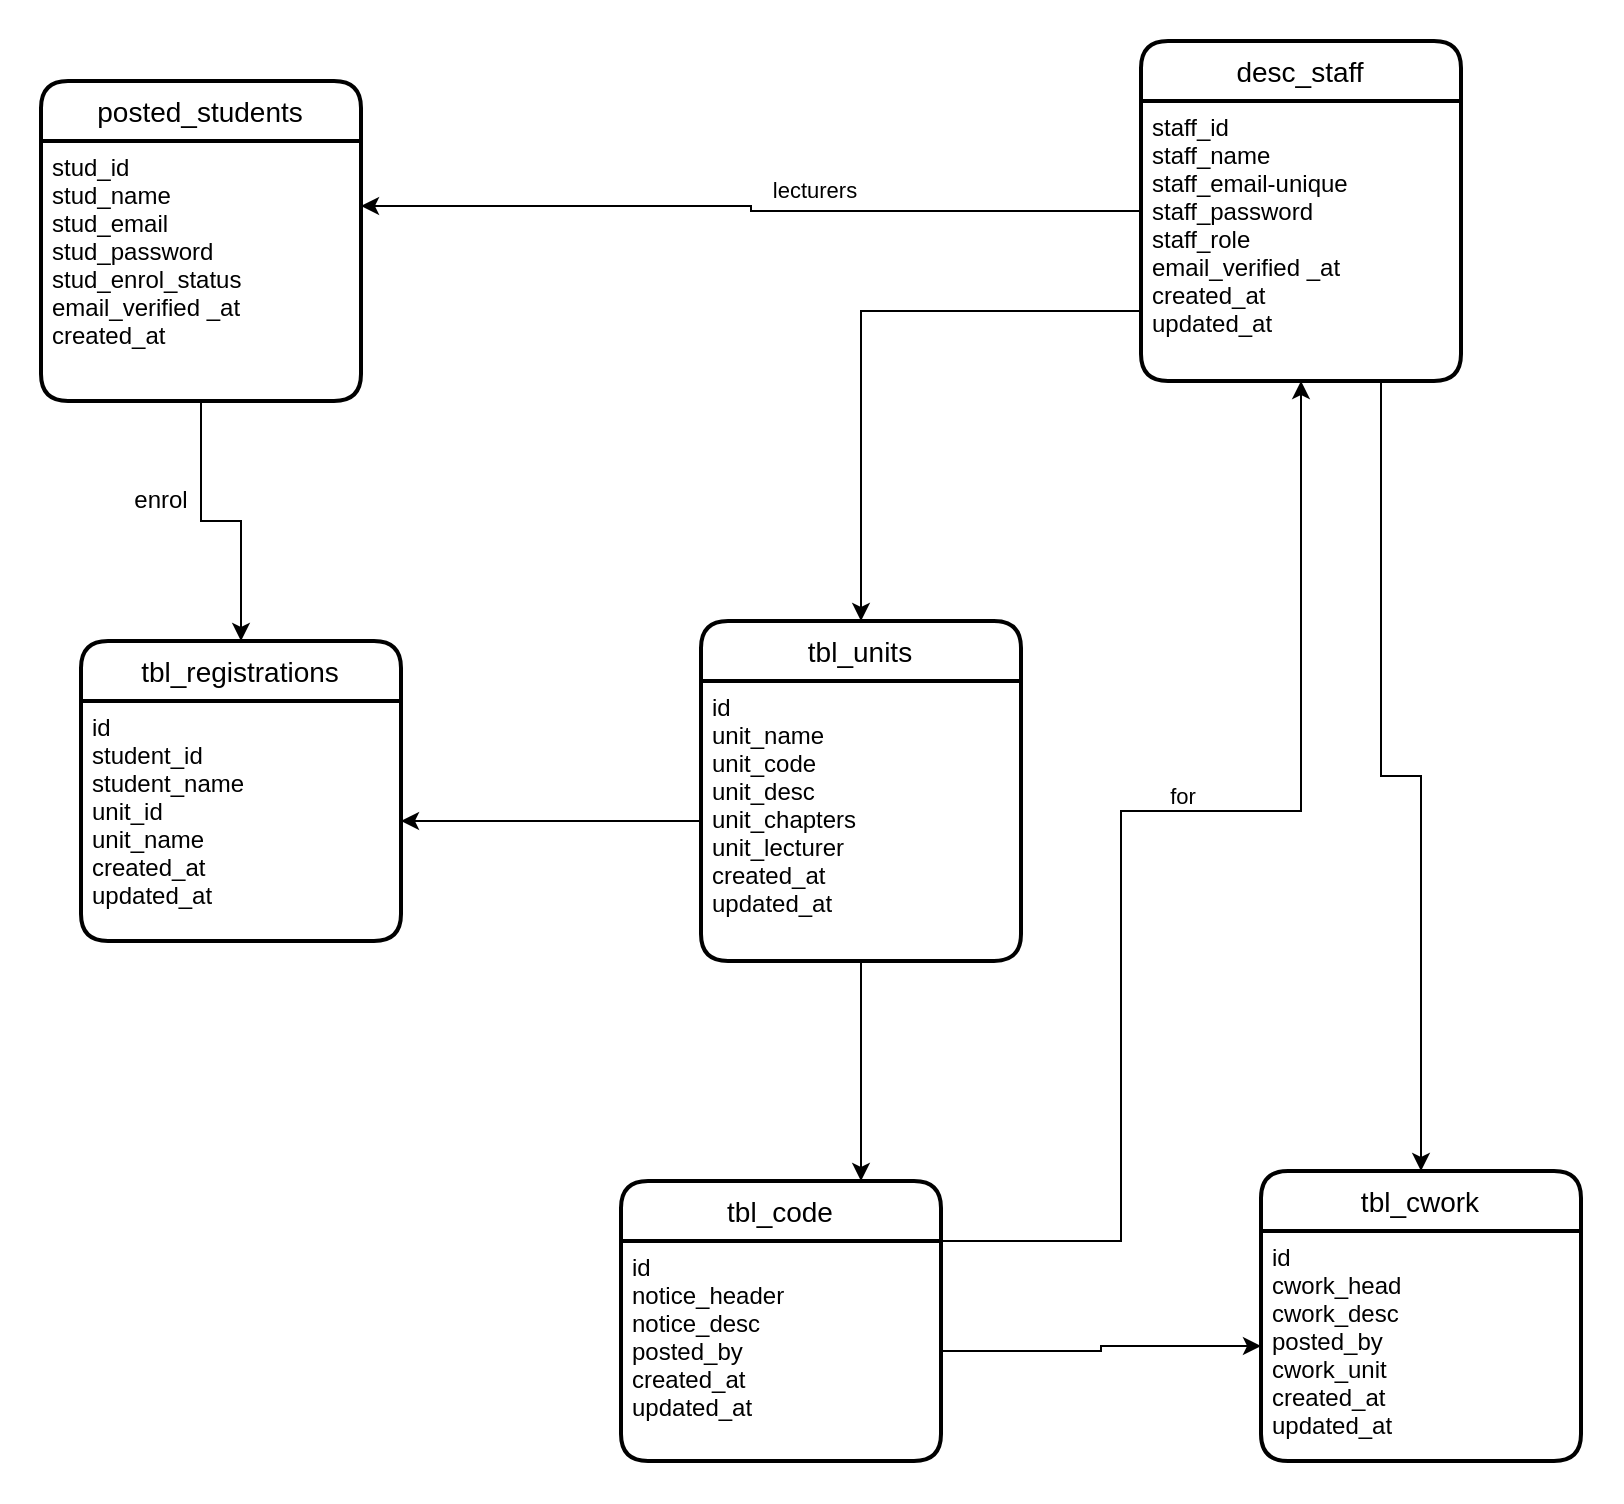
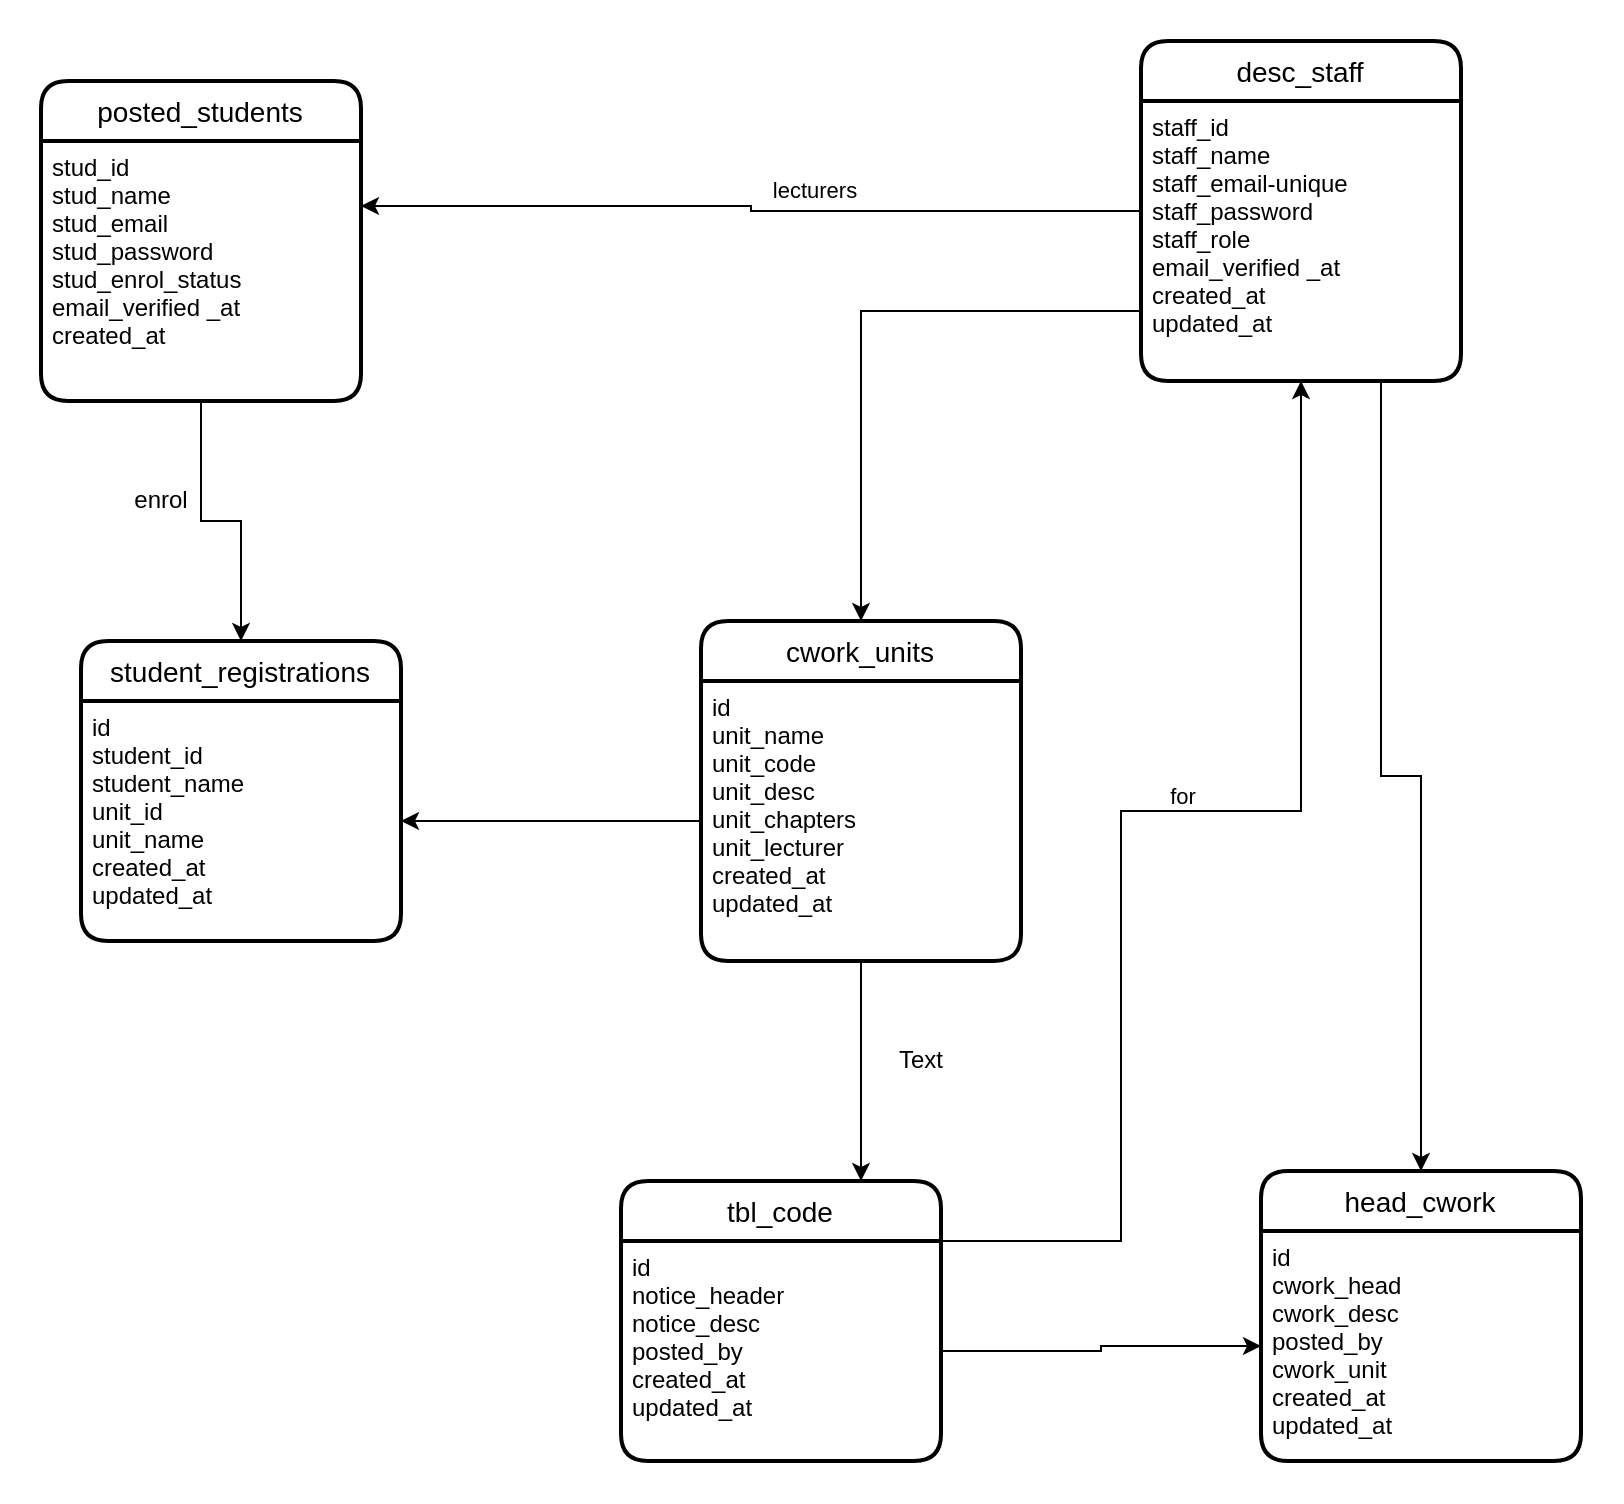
  <mxCell id="0" />
  <mxCell id="1" parent="0" />
  <mxCell id="2" style="edgeStyle=orthogonalEdgeStyle;rounded=0;orthogonalLoop=1;jettySize=auto;html=1;entryX=1;entryY=0.25;entryDx=0;entryDy=0;" edge="1" parent="1" source="4" target="9"><mxGeometry relative="1" as="geometry" /></mxCell>
  <mxCell id="3" value="lecturers" style="edgeLabel;html=1;align=center;verticalAlign=middle;resizable=0;points=[];" vertex="1" connectable="0" parent="2"><mxGeometry x="-0.162" y="-11" relative="1" as="geometry"><mxPoint as="offset" /></mxGeometry></mxCell>
  <mxCell id="4" value="desc_staff" style="swimlane;childLayout=stackLayout;horizontal=1;startSize=30;horizontalStack=0;rounded=1;fontSize=14;fontStyle=0;strokeWidth=2;resizeParent=0;resizeLast=1;shadow=0;dashed=0;align=center;" vertex="1" parent="1"><mxGeometry x="570" y="20" width="160" height="170" as="geometry" /></mxCell>
  <mxCell id="5" value="staff_id&#10;staff_name&#10;staff_email-unique&#10;staff_password&#10;staff_role&#10;email_verified _at&#10;created_at&#10;updated_at" style="align=left;strokeColor=none;fillColor=none;spacingLeft=4;fontSize=12;verticalAlign=top;resizable=0;rotatable=0;part=1;" vertex="1" parent="4"><mxGeometry y="30" width="160" height="140" as="geometry" /></mxCell>
- <mxCell id="6" value="tbl_units" style="swimlane;childLayout=stackLayout;horizontal=1;startSize=30;horizontalStack=0;rounded=1;fontSize=14;fontStyle=0;strokeWidth=2;resizeParent=0;resizeLast=1;shadow=0;dashed=0;align=center;" vertex="1" parent="1"><mxGeometry x="350" y="310" width="160" height="170" as="geometry" /></mxCell>
+ <mxCell id="6" value="cwork_units" style="swimlane;childLayout=stackLayout;horizontal=1;startSize=30;horizontalStack=0;rounded=1;fontSize=14;fontStyle=0;strokeWidth=2;resizeParent=0;resizeLast=1;shadow=0;dashed=0;align=center;" vertex="1" parent="1"><mxGeometry x="350" y="310" width="160" height="170" as="geometry" /></mxCell>
  <mxCell id="7" value="id&#10;unit_name&#10;unit_code&#10;unit_desc&#10;unit_chapters&#10;unit_lecturer&#10;created_at&#10;updated_at&#10;" style="align=left;strokeColor=none;fillColor=none;spacingLeft=4;fontSize=12;verticalAlign=top;resizable=0;rotatable=0;part=1;" vertex="1" parent="6"><mxGeometry y="30" width="160" height="140" as="geometry" /></mxCell>
  <mxCell id="8" value="posted_students" style="swimlane;childLayout=stackLayout;horizontal=1;startSize=30;horizontalStack=0;rounded=1;fontSize=14;fontStyle=0;strokeWidth=2;resizeParent=0;resizeLast=1;shadow=0;dashed=0;align=center;" vertex="1" parent="1"><mxGeometry x="20" y="40" width="160" height="160" as="geometry" /></mxCell>
  <mxCell id="9" value="stud_id&#10;stud_name&#10;stud_email&#10;stud_password&#10;stud_enrol_status&#10;email_verified _at&#10;created_at" style="align=left;strokeColor=none;fillColor=none;spacingLeft=4;fontSize=12;verticalAlign=top;resizable=0;rotatable=0;part=1;" vertex="1" parent="8"><mxGeometry y="30" width="160" height="130" as="geometry" /></mxCell>
- <mxCell id="10" value="tbl_registrations" style="swimlane;childLayout=stackLayout;horizontal=1;startSize=30;horizontalStack=0;rounded=1;fontSize=14;fontStyle=0;strokeWidth=2;resizeParent=0;resizeLast=1;shadow=0;dashed=0;align=center;" vertex="1" parent="1"><mxGeometry x="40" y="320" width="160" height="150" as="geometry" /></mxCell>
+ <mxCell id="10" value="student_registrations" style="swimlane;childLayout=stackLayout;horizontal=1;startSize=30;horizontalStack=0;rounded=1;fontSize=14;fontStyle=0;strokeWidth=2;resizeParent=0;resizeLast=1;shadow=0;dashed=0;align=center;" vertex="1" parent="1"><mxGeometry x="40" y="320" width="160" height="150" as="geometry" /></mxCell>
  <mxCell id="11" value="id&#10;student_id&#10;student_name&#10;unit_id&#10;unit_name&#10;created_at&#10;updated_at" style="align=left;strokeColor=none;fillColor=none;spacingLeft=4;fontSize=12;verticalAlign=top;resizable=0;rotatable=0;part=1;" vertex="1" parent="10"><mxGeometry y="30" width="160" height="120" as="geometry" /></mxCell>
  <mxCell id="12" value="tbl_code" style="swimlane;childLayout=stackLayout;horizontal=1;startSize=30;horizontalStack=0;rounded=1;fontSize=14;fontStyle=0;strokeWidth=2;resizeParent=0;resizeLast=1;shadow=0;dashed=0;align=center;" vertex="1" parent="1"><mxGeometry x="310" y="590" width="160" height="140" as="geometry" /></mxCell>
  <mxCell id="13" value="id&#10;notice_header&#10;notice_desc&#10;posted_by&#10;created_at&#10;updated_at" style="align=left;strokeColor=none;fillColor=none;spacingLeft=4;fontSize=12;verticalAlign=top;resizable=0;rotatable=0;part=1;" vertex="1" parent="12"><mxGeometry y="30" width="160" height="110" as="geometry" /></mxCell>
- <mxCell id="14" value="tbl_cwork" style="swimlane;childLayout=stackLayout;horizontal=1;startSize=30;horizontalStack=0;rounded=1;fontSize=14;fontStyle=0;strokeWidth=2;resizeParent=0;resizeLast=1;shadow=0;dashed=0;align=center;" vertex="1" parent="1"><mxGeometry x="630" y="585" width="160" height="145" as="geometry" /></mxCell>
+ <mxCell id="14" value="head_cwork" style="swimlane;childLayout=stackLayout;horizontal=1;startSize=30;horizontalStack=0;rounded=1;fontSize=14;fontStyle=0;strokeWidth=2;resizeParent=0;resizeLast=1;shadow=0;dashed=0;align=center;" vertex="1" parent="1"><mxGeometry x="630" y="585" width="160" height="145" as="geometry" /></mxCell>
  <mxCell id="15" value="id&#10;cwork_head&#10;cwork_desc&#10;posted_by&#10;cwork_unit&#10;created_at&#10;updated_at" style="align=left;strokeColor=none;fillColor=none;spacingLeft=4;fontSize=12;verticalAlign=top;resizable=0;rotatable=0;part=1;" vertex="1" parent="14"><mxGeometry y="30" width="160" height="115" as="geometry" /></mxCell>
  <mxCell id="16" style="edgeStyle=orthogonalEdgeStyle;rounded=0;orthogonalLoop=1;jettySize=auto;html=1;exitX=0.75;exitY=1;exitDx=0;exitDy=0;entryX=0.5;entryY=0;entryDx=0;entryDy=0;" edge="1" parent="1" source="5" target="14"><mxGeometry relative="1" as="geometry" /></mxCell>
  <mxCell id="17" style="edgeStyle=orthogonalEdgeStyle;rounded=0;orthogonalLoop=1;jettySize=auto;html=1;" edge="1" parent="1" source="13" target="15"><mxGeometry relative="1" as="geometry" /></mxCell>
  <mxCell id="18" style="edgeStyle=orthogonalEdgeStyle;rounded=0;orthogonalLoop=1;jettySize=auto;html=1;entryX=0.75;entryY=0;entryDx=0;entryDy=0;" edge="1" parent="1" source="7" target="12"><mxGeometry relative="1" as="geometry" /></mxCell>
  <mxCell id="19" style="edgeStyle=orthogonalEdgeStyle;rounded=0;orthogonalLoop=1;jettySize=auto;html=1;exitX=1;exitY=0;exitDx=0;exitDy=0;entryX=0.5;entryY=1;entryDx=0;entryDy=0;" edge="1" parent="1" source="13" target="5"><mxGeometry relative="1" as="geometry"><Array as="points"><mxPoint x="560" y="620" /><mxPoint x="560" y="405" /><mxPoint x="650" y="405" /></Array></mxGeometry></mxCell>
  <mxCell id="20" value="for" style="edgeLabel;html=1;align=center;verticalAlign=middle;resizable=0;points=[];" vertex="1" connectable="0" parent="19"><mxGeometry x="0.097" y="8" relative="1" as="geometry"><mxPoint as="offset" /></mxGeometry></mxCell>
  <mxCell id="21" style="edgeStyle=orthogonalEdgeStyle;rounded=0;orthogonalLoop=1;jettySize=auto;html=1;exitX=0;exitY=0.75;exitDx=0;exitDy=0;entryX=0.5;entryY=0;entryDx=0;entryDy=0;" edge="1" parent="1" source="5" target="6"><mxGeometry relative="1" as="geometry" /></mxCell>
  <mxCell id="22" style="edgeStyle=orthogonalEdgeStyle;rounded=0;orthogonalLoop=1;jettySize=auto;html=1;exitX=0.5;exitY=1;exitDx=0;exitDy=0;" edge="1" parent="1" source="9" target="10"><mxGeometry relative="1" as="geometry" /></mxCell>
  <mxCell id="23" value="enrol&lt;br&gt;" style="text;html=1;align=center;verticalAlign=middle;resizable=0;points=[];autosize=1;" vertex="1" parent="1"><mxGeometry x="50" y="240" width="60" height="20" as="geometry" /></mxCell>
  <mxCell id="24" style="edgeStyle=orthogonalEdgeStyle;rounded=0;orthogonalLoop=1;jettySize=auto;html=1;exitX=0;exitY=0.5;exitDx=0;exitDy=0;entryX=1;entryY=0.5;entryDx=0;entryDy=0;" edge="1" parent="1" source="7" target="11"><mxGeometry relative="1" as="geometry" /></mxCell>
+ <mxCell id="25" value="Text" style="text;html=1;align=center;verticalAlign=middle;resizable=0;points=[];autosize=1;" vertex="1" parent="1"><mxGeometry x="440" y="520" width="40" height="20" as="geometry" /></mxCell>
